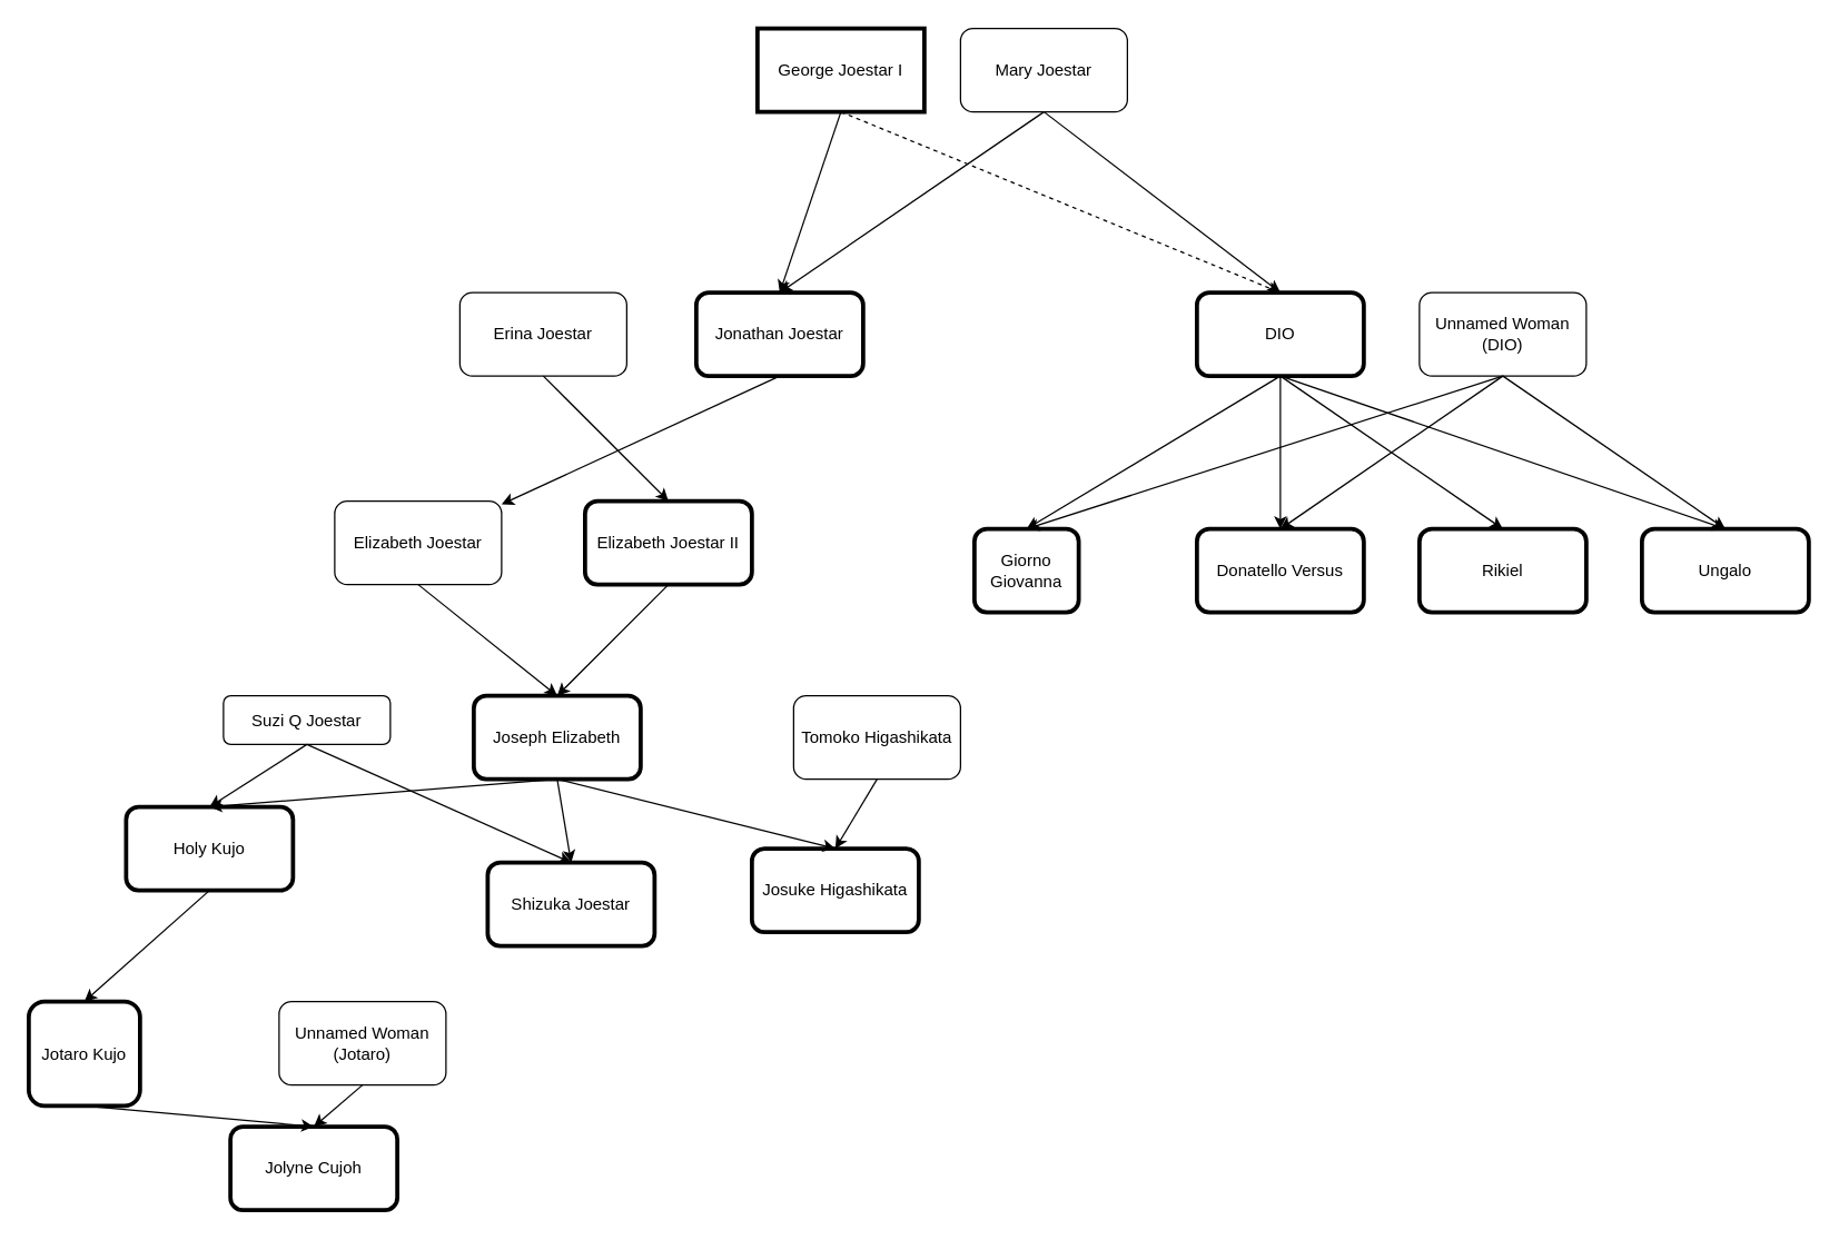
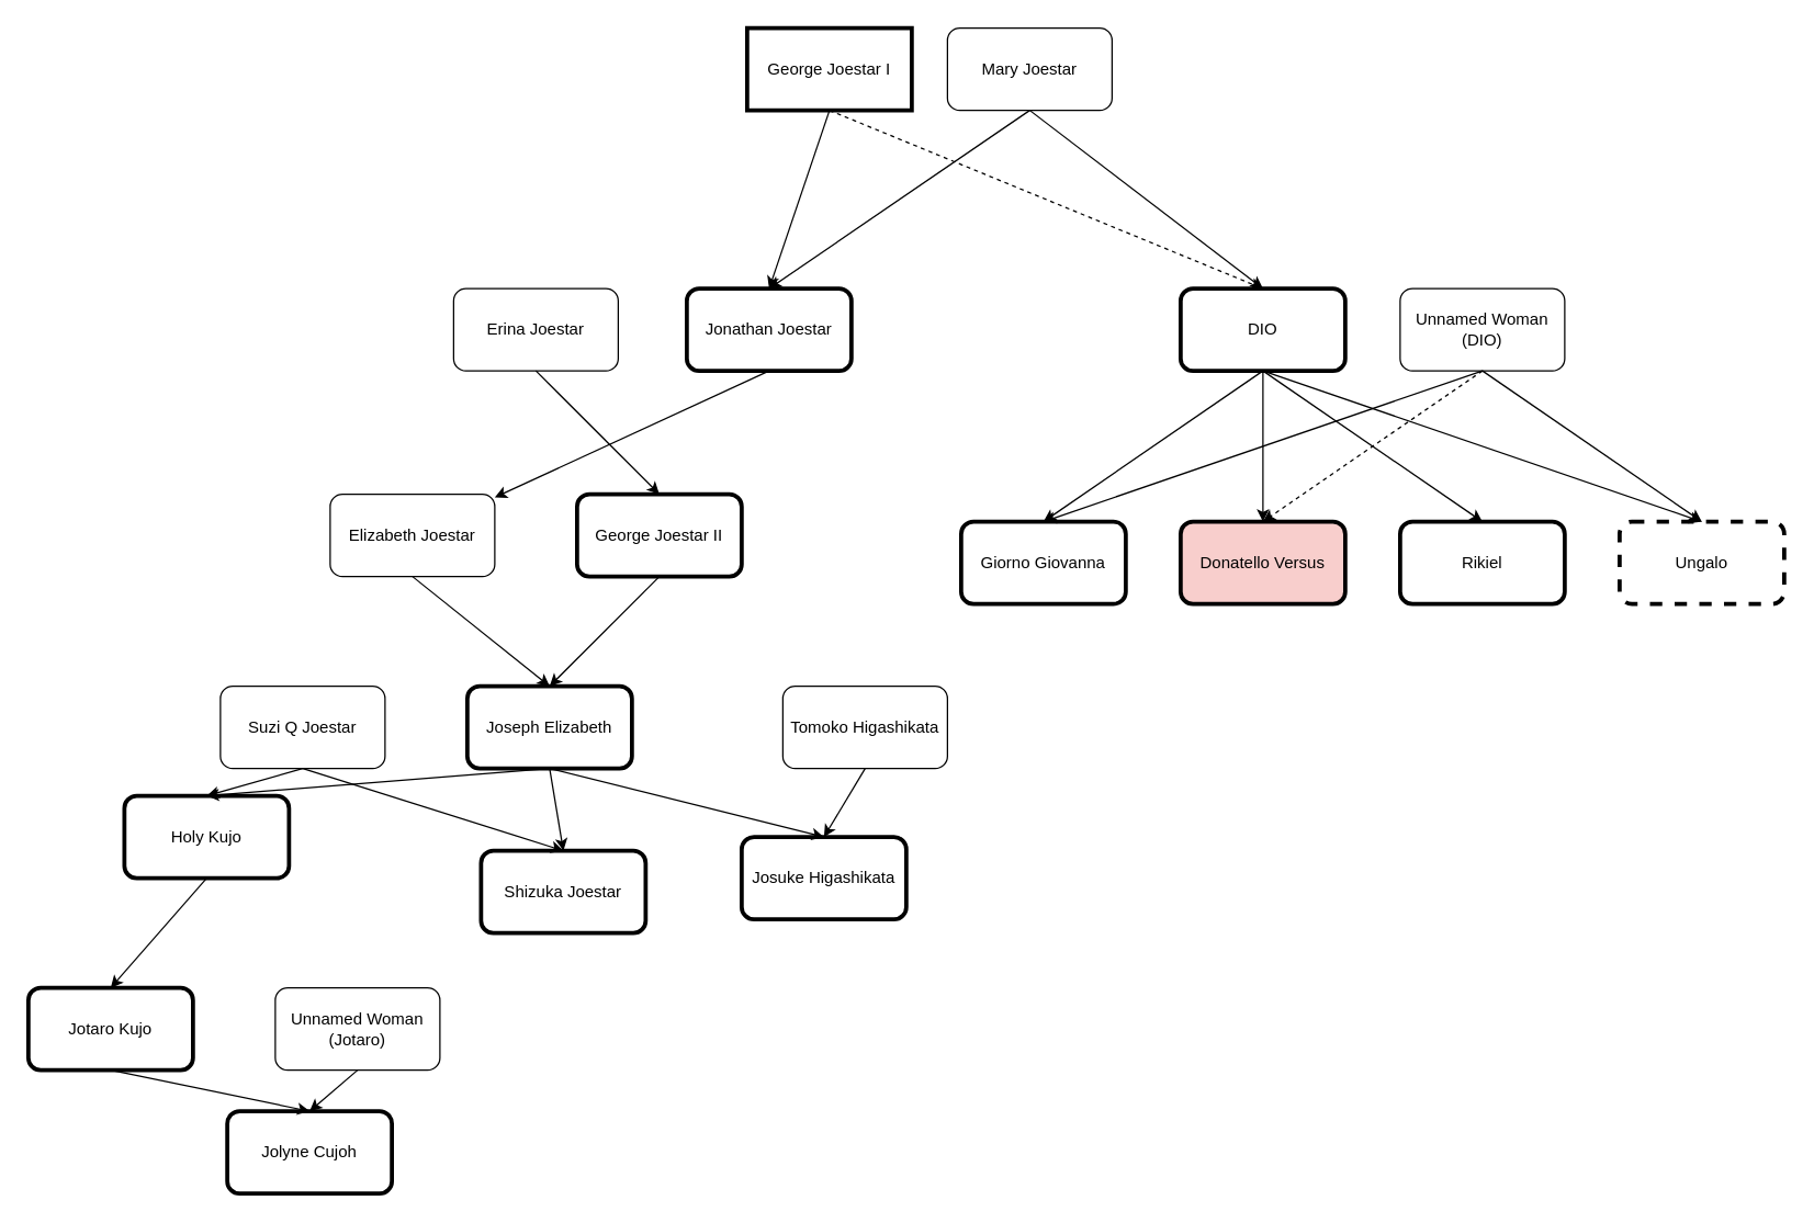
  <mxCell id="0" />
  <mxCell id="1" parent="0" />
  <mxCell id="2" value="George Joestar I" style="whiteSpace=wrap;html=1;strokeWidth=3;rounded=0;" vertex="1" parent="1"><mxGeometry x="544" y="20" width="120" height="60" as="geometry" /></mxCell>
  <mxCell id="3" value="Mary Joestar" style="rounded=1;whiteSpace=wrap;html=1;" vertex="1" parent="1"><mxGeometry x="690" y="20" width="120" height="60" as="geometry" /></mxCell>
  <mxCell id="4" value="Jonathan Joestar" style="rounded=1;whiteSpace=wrap;html=1;strokeWidth=3;" vertex="1" parent="1"><mxGeometry x="500" y="210" width="120" height="60" as="geometry" /></mxCell>
  <mxCell id="5" value="DIO" style="rounded=1;whiteSpace=wrap;html=1;strokeWidth=3;" vertex="1" parent="1"><mxGeometry x="860" y="210" width="120" height="60" as="geometry" /></mxCell>
  <mxCell id="6" value="" style="endArrow=classic;html=1;rounded=0;exitX=0.5;exitY=1;exitDx=0;exitDy=0;entryX=0.5;entryY=0;entryDx=0;entryDy=0;" edge="1" parent="1" source="2" target="4"><mxGeometry width="50" height="50" relative="1" as="geometry"><mxPoint x="630" y="400" as="sourcePoint" /><mxPoint x="680" y="350" as="targetPoint" /></mxGeometry></mxCell>
  <mxCell id="7" value="" style="endArrow=classic;html=1;rounded=0;exitX=0.5;exitY=1;exitDx=0;exitDy=0;entryX=0.5;entryY=0;entryDx=0;entryDy=0;dashed=1;" edge="1" parent="1" source="2" target="5"><mxGeometry width="50" height="50" relative="1" as="geometry"><mxPoint x="610" y="120" as="sourcePoint" /><mxPoint x="570" y="220" as="targetPoint" /></mxGeometry></mxCell>
  <mxCell id="8" value="" style="endArrow=classic;html=1;rounded=0;exitX=0.5;exitY=1;exitDx=0;exitDy=0;entryX=0.5;entryY=0;entryDx=0;entryDy=0;" edge="1" parent="1" source="3" target="4"><mxGeometry width="50" height="50" relative="1" as="geometry"><mxPoint x="620" y="130" as="sourcePoint" /><mxPoint x="580" y="230" as="targetPoint" /></mxGeometry></mxCell>
  <mxCell id="9" value="" style="endArrow=classic;html=1;rounded=0;exitX=0.5;exitY=1;exitDx=0;exitDy=0;entryX=0.5;entryY=0;entryDx=0;entryDy=0;" edge="1" parent="1" source="3" target="5"><mxGeometry width="50" height="50" relative="1" as="geometry"><mxPoint x="630" y="140" as="sourcePoint" /><mxPoint x="590" y="240" as="targetPoint" /></mxGeometry></mxCell>
  <mxCell id="10" value="Erina Joestar" style="rounded=1;whiteSpace=wrap;html=1;" vertex="1" parent="1"><mxGeometry x="330" y="210" width="120" height="60" as="geometry" /></mxCell>
  <mxCell id="11" value="Unnamed Woman (DIO)" style="rounded=1;whiteSpace=wrap;html=1;" vertex="1" parent="1"><mxGeometry x="1020" y="210" width="120" height="60" as="geometry" /></mxCell>
- <mxCell id="12" value="Elizabeth Joestar II" style="rounded=1;whiteSpace=wrap;html=1;strokeWidth=3;" vertex="1" parent="1"><mxGeometry x="420" y="360" width="120" height="60" as="geometry" /></mxCell>
+ <mxCell id="12" value="George Joestar II" style="rounded=1;whiteSpace=wrap;html=1;strokeWidth=3;" vertex="1" parent="1"><mxGeometry x="420" y="360" width="120" height="60" as="geometry" /></mxCell>
  <mxCell id="13" value="" style="endArrow=classic;html=1;rounded=0;exitX=0.5;exitY=1;exitDx=0;exitDy=0;" edge="1" parent="1" source="4" target="15"><mxGeometry width="50" height="50" relative="1" as="geometry"><mxPoint x="520" y="420" as="sourcePoint" /><mxPoint x="570" y="370" as="targetPoint" /></mxGeometry></mxCell>
  <mxCell id="14" value="" style="endArrow=classic;html=1;rounded=0;exitX=0.5;exitY=1;exitDx=0;exitDy=0;entryX=0.5;entryY=0;entryDx=0;entryDy=0;" edge="1" parent="1" source="10" target="12"><mxGeometry width="50" height="50" relative="1" as="geometry"><mxPoint x="370" y="390" as="sourcePoint" /><mxPoint x="420" y="340" as="targetPoint" /></mxGeometry></mxCell>
  <mxCell id="15" value="Elizabeth Joestar" style="rounded=1;whiteSpace=wrap;html=1;" vertex="1" parent="1"><mxGeometry x="240" y="360" width="120" height="60" as="geometry" /></mxCell>
- <mxCell id="16" value="Giorno Giovanna" style="rounded=1;whiteSpace=wrap;html=1;strokeWidth=3;" vertex="1" parent="1"><mxGeometry x="700" y="380" width="75" height="60" as="geometry" /></mxCell>
- <mxCell id="17" value="Donatello Versus" style="rounded=1;whiteSpace=wrap;html=1;strokeWidth=3;" vertex="1" parent="1"><mxGeometry x="860" y="380" width="120" height="60" as="geometry" /></mxCell>
+ <mxCell id="16" value="Giorno Giovanna" style="rounded=1;whiteSpace=wrap;html=1;strokeWidth=3;" vertex="1" parent="1"><mxGeometry x="700" y="380" width="120" height="60" as="geometry" /></mxCell>
+ <mxCell id="17" value="Donatello Versus" style="rounded=1;whiteSpace=wrap;html=1;strokeWidth=3;fillColor=#f8cecc;" vertex="1" parent="1"><mxGeometry x="860" y="380" width="120" height="60" as="geometry" /></mxCell>
  <mxCell id="18" value="Rikiel" style="rounded=1;whiteSpace=wrap;html=1;strokeWidth=3;" vertex="1" parent="1"><mxGeometry x="1020" y="380" width="120" height="60" as="geometry" /></mxCell>
- <mxCell id="19" value="&lt;div&gt;Ungalo&lt;/div&gt;" style="rounded=1;whiteSpace=wrap;html=1;strokeWidth=3;" vertex="1" parent="1"><mxGeometry x="1180" y="380" width="120" height="60" as="geometry" /></mxCell>
+ <mxCell id="19" value="&lt;div&gt;Ungalo&lt;/div&gt;" style="rounded=1;whiteSpace=wrap;html=1;strokeWidth=3;dashed=1;" vertex="1" parent="1"><mxGeometry x="1180" y="380" width="120" height="60" as="geometry" /></mxCell>
  <mxCell id="20" value="" style="endArrow=classic;html=1;rounded=0;exitX=0.5;exitY=1;exitDx=0;exitDy=0;entryX=0.5;entryY=0;entryDx=0;entryDy=0;" edge="1" parent="1" source="5" target="16"><mxGeometry width="50" height="50" relative="1" as="geometry"><mxPoint x="870" y="450" as="sourcePoint" /><mxPoint x="920" y="400" as="targetPoint" /></mxGeometry></mxCell>
  <mxCell id="21" value="" style="endArrow=classic;html=1;rounded=0;exitX=0.5;exitY=1;exitDx=0;exitDy=0;entryX=0.5;entryY=0;entryDx=0;entryDy=0;" edge="1" parent="1" source="5" target="17"><mxGeometry width="50" height="50" relative="1" as="geometry"><mxPoint x="950" y="280" as="sourcePoint" /><mxPoint x="790" y="390" as="targetPoint" /></mxGeometry></mxCell>
  <mxCell id="22" value="" style="endArrow=classic;html=1;rounded=0;exitX=0.5;exitY=1;exitDx=0;exitDy=0;entryX=0.5;entryY=0;entryDx=0;entryDy=0;" edge="1" parent="1" source="5" target="18"><mxGeometry width="50" height="50" relative="1" as="geometry"><mxPoint x="950" y="280" as="sourcePoint" /><mxPoint x="790" y="390" as="targetPoint" /></mxGeometry></mxCell>
  <mxCell id="23" value="" style="endArrow=classic;html=1;rounded=0;exitX=0.5;exitY=1;exitDx=0;exitDy=0;entryX=0.5;entryY=0;entryDx=0;entryDy=0;" edge="1" parent="1" source="5" target="19"><mxGeometry width="50" height="50" relative="1" as="geometry"><mxPoint x="950" y="280" as="sourcePoint" /><mxPoint x="790" y="390" as="targetPoint" /></mxGeometry></mxCell>
  <mxCell id="24" value="" style="endArrow=classic;html=1;rounded=0;exitX=0.5;exitY=1;exitDx=0;exitDy=0;entryX=0.5;entryY=0;entryDx=0;entryDy=0;" edge="1" parent="1" source="11" target="16"><mxGeometry width="50" height="50" relative="1" as="geometry"><mxPoint x="1070" y="450" as="sourcePoint" /><mxPoint x="1120" y="400" as="targetPoint" /></mxGeometry></mxCell>
- <mxCell id="25" value="" style="endArrow=classic;html=1;rounded=0;exitX=0.5;exitY=1;exitDx=0;exitDy=0;entryX=0.5;entryY=0;entryDx=0;entryDy=0;" edge="1" parent="1" source="11" target="17"><mxGeometry width="50" height="50" relative="1" as="geometry"><mxPoint x="1070" y="450" as="sourcePoint" /><mxPoint x="1120" y="400" as="targetPoint" /></mxGeometry></mxCell>
+ <mxCell id="25" value="" style="endArrow=classic;html=1;rounded=0;exitX=0.5;exitY=1;exitDx=0;exitDy=0;entryX=0.5;entryY=0;entryDx=0;entryDy=0;dashed=1;" edge="1" parent="1" source="11" target="17"><mxGeometry width="50" height="50" relative="1" as="geometry"><mxPoint x="1070" y="450" as="sourcePoint" /><mxPoint x="1120" y="400" as="targetPoint" /></mxGeometry></mxCell>
  <mxCell id="26" value="" style="endArrow=classic;html=1;rounded=0;exitX=0.5;exitY=1;exitDx=0;exitDy=0;entryX=0.5;entryY=0;entryDx=0;entryDy=0;" edge="1" parent="1" source="11" target="19"><mxGeometry width="50" height="50" relative="1" as="geometry"><mxPoint x="1070" y="450" as="sourcePoint" /><mxPoint x="1120" y="400" as="targetPoint" /></mxGeometry></mxCell>
  <mxCell id="27" value="Joseph Elizabeth" style="rounded=1;whiteSpace=wrap;html=1;strokeWidth=3;" vertex="1" parent="1"><mxGeometry x="340" y="500" width="120" height="60" as="geometry" /></mxCell>
  <mxCell id="28" value="" style="endArrow=classic;html=1;rounded=0;exitX=0.5;exitY=1;exitDx=0;exitDy=0;entryX=0.5;entryY=0;entryDx=0;entryDy=0;" edge="1" parent="1" source="15" target="27"><mxGeometry width="50" height="50" relative="1" as="geometry"><mxPoint x="310" y="500" as="sourcePoint" /><mxPoint x="360" y="450" as="targetPoint" /></mxGeometry></mxCell>
  <mxCell id="29" value="" style="endArrow=classic;html=1;rounded=0;exitX=0.5;exitY=1;exitDx=0;exitDy=0;entryX=0.5;entryY=0;entryDx=0;entryDy=0;" edge="1" parent="1" source="12" target="27"><mxGeometry width="50" height="50" relative="1" as="geometry"><mxPoint x="310" y="430" as="sourcePoint" /><mxPoint x="400" y="470" as="targetPoint" /></mxGeometry></mxCell>
- <mxCell id="30" value="Suzi Q Joestar" style="rounded=1;whiteSpace=wrap;html=1;" vertex="1" parent="1"><mxGeometry x="160" y="500" width="120" height="35" as="geometry" /></mxCell>
+ <mxCell id="30" value="Suzi Q Joestar" style="rounded=1;whiteSpace=wrap;html=1;" vertex="1" parent="1"><mxGeometry x="160" y="500" width="120" height="60" as="geometry" /></mxCell>
  <mxCell id="31" value="Tomoko Higashikata" style="rounded=1;whiteSpace=wrap;html=1;" vertex="1" parent="1"><mxGeometry x="570" y="500" width="120" height="60" as="geometry" /></mxCell>
  <mxCell id="32" value="Josuke Higashikata" style="rounded=1;whiteSpace=wrap;html=1;strokeWidth=3;" vertex="1" parent="1"><mxGeometry x="540" y="610" width="120" height="60" as="geometry" /></mxCell>
  <mxCell id="33" value="" style="endArrow=classic;html=1;rounded=0;exitX=0.5;exitY=1;exitDx=0;exitDy=0;entryX=0.5;entryY=0;entryDx=0;entryDy=0;" edge="1" parent="1" source="27" target="32"><mxGeometry width="50" height="50" relative="1" as="geometry"><mxPoint x="370" y="710" as="sourcePoint" /><mxPoint x="420" y="660" as="targetPoint" /></mxGeometry></mxCell>
  <mxCell id="34" value="" style="endArrow=classic;html=1;rounded=0;exitX=0.5;exitY=1;exitDx=0;exitDy=0;entryX=0.5;entryY=0;entryDx=0;entryDy=0;" edge="1" parent="1" source="31" target="32"><mxGeometry width="50" height="50" relative="1" as="geometry"><mxPoint x="370" y="710" as="sourcePoint" /><mxPoint x="420" y="660" as="targetPoint" /></mxGeometry></mxCell>
  <mxCell id="35" value="&lt;div&gt;Holy Kujo&lt;/div&gt;" style="rounded=1;whiteSpace=wrap;html=1;strokeWidth=3;" vertex="1" parent="1"><mxGeometry x="90" y="580" width="120" height="60" as="geometry" /></mxCell>
  <mxCell id="36" value="" style="endArrow=classic;html=1;rounded=0;exitX=0.5;exitY=1;exitDx=0;exitDy=0;entryX=0.5;entryY=0;entryDx=0;entryDy=0;" edge="1" parent="1" source="30" target="35"><mxGeometry width="50" height="50" relative="1" as="geometry"><mxPoint x="370" y="710" as="sourcePoint" /><mxPoint x="420" y="660" as="targetPoint" /></mxGeometry></mxCell>
  <mxCell id="37" value="" style="endArrow=classic;html=1;rounded=0;exitX=0.5;exitY=1;exitDx=0;exitDy=0;entryX=0.5;entryY=0;entryDx=0;entryDy=0;" edge="1" parent="1" source="27" target="35"><mxGeometry width="50" height="50" relative="1" as="geometry"><mxPoint x="370" y="710" as="sourcePoint" /><mxPoint x="420" y="660" as="targetPoint" /></mxGeometry></mxCell>
  <mxCell id="38" value="Shizuka Joestar" style="rounded=1;whiteSpace=wrap;html=1;strokeWidth=3;" vertex="1" parent="1"><mxGeometry x="350" y="620" width="120" height="60" as="geometry" /></mxCell>
  <mxCell id="39" value="" style="endArrow=classic;html=1;rounded=0;exitX=0.5;exitY=1;exitDx=0;exitDy=0;entryX=0.5;entryY=0;entryDx=0;entryDy=0;" edge="1" parent="1" source="30" target="38"><mxGeometry width="50" height="50" relative="1" as="geometry"><mxPoint x="370" y="710" as="sourcePoint" /><mxPoint x="420" y="660" as="targetPoint" /></mxGeometry></mxCell>
  <mxCell id="40" value="" style="endArrow=classic;html=1;rounded=0;exitX=0.5;exitY=1;exitDx=0;exitDy=0;entryX=0.5;entryY=0;entryDx=0;entryDy=0;" edge="1" parent="1" source="27" target="38"><mxGeometry width="50" height="50" relative="1" as="geometry"><mxPoint x="370" y="710" as="sourcePoint" /><mxPoint x="420" y="660" as="targetPoint" /></mxGeometry></mxCell>
- <mxCell id="41" value="Jotaro Kujo" style="rounded=1;whiteSpace=wrap;html=1;strokeWidth=3;" vertex="1" parent="1"><mxGeometry x="20" y="720" width="80" height="75" as="geometry" /></mxCell>
+ <mxCell id="41" value="Jotaro Kujo" style="rounded=1;whiteSpace=wrap;html=1;strokeWidth=3;" vertex="1" parent="1"><mxGeometry x="20" y="720" width="120" height="60" as="geometry" /></mxCell>
  <mxCell id="42" value="" style="endArrow=classic;html=1;rounded=0;exitX=0.5;exitY=1;exitDx=0;exitDy=0;entryX=0.5;entryY=0;entryDx=0;entryDy=0;" edge="1" parent="1" source="35" target="41"><mxGeometry width="50" height="50" relative="1" as="geometry"><mxPoint x="170" y="700" as="sourcePoint" /><mxPoint x="220" y="650" as="targetPoint" /></mxGeometry></mxCell>
  <mxCell id="43" value="&lt;div&gt;Unnamed Woman&lt;/div&gt;&lt;div&gt;(Jotaro)&lt;/div&gt;" style="rounded=1;whiteSpace=wrap;html=1;" vertex="1" parent="1"><mxGeometry x="200" y="720" width="120" height="60" as="geometry" /></mxCell>
  <mxCell id="44" value="Jolyne Cujoh" style="rounded=1;whiteSpace=wrap;html=1;strokeWidth=3;" vertex="1" parent="1"><mxGeometry x="165" y="810" width="120" height="60" as="geometry" /></mxCell>
  <mxCell id="45" value="" style="endArrow=classic;html=1;rounded=0;exitX=0.5;exitY=1;exitDx=0;exitDy=0;entryX=0.5;entryY=0;entryDx=0;entryDy=0;" edge="1" parent="1" source="41" target="44"><mxGeometry width="50" height="50" relative="1" as="geometry"><mxPoint x="270" y="610" as="sourcePoint" /><mxPoint x="320" y="560" as="targetPoint" /></mxGeometry></mxCell>
  <mxCell id="46" value="" style="endArrow=classic;html=1;rounded=0;exitX=0.5;exitY=1;exitDx=0;exitDy=0;entryX=0.5;entryY=0;entryDx=0;entryDy=0;" edge="1" parent="1" source="43" target="44"><mxGeometry width="50" height="50" relative="1" as="geometry"><mxPoint x="270" y="610" as="sourcePoint" /><mxPoint x="320" y="560" as="targetPoint" /></mxGeometry></mxCell>
